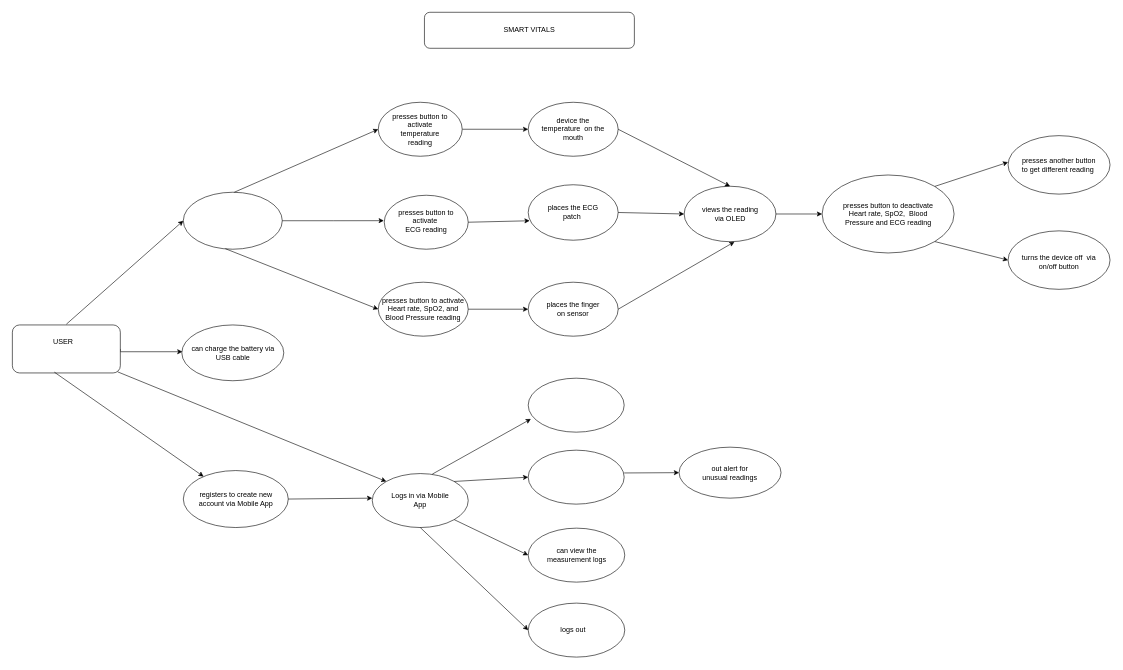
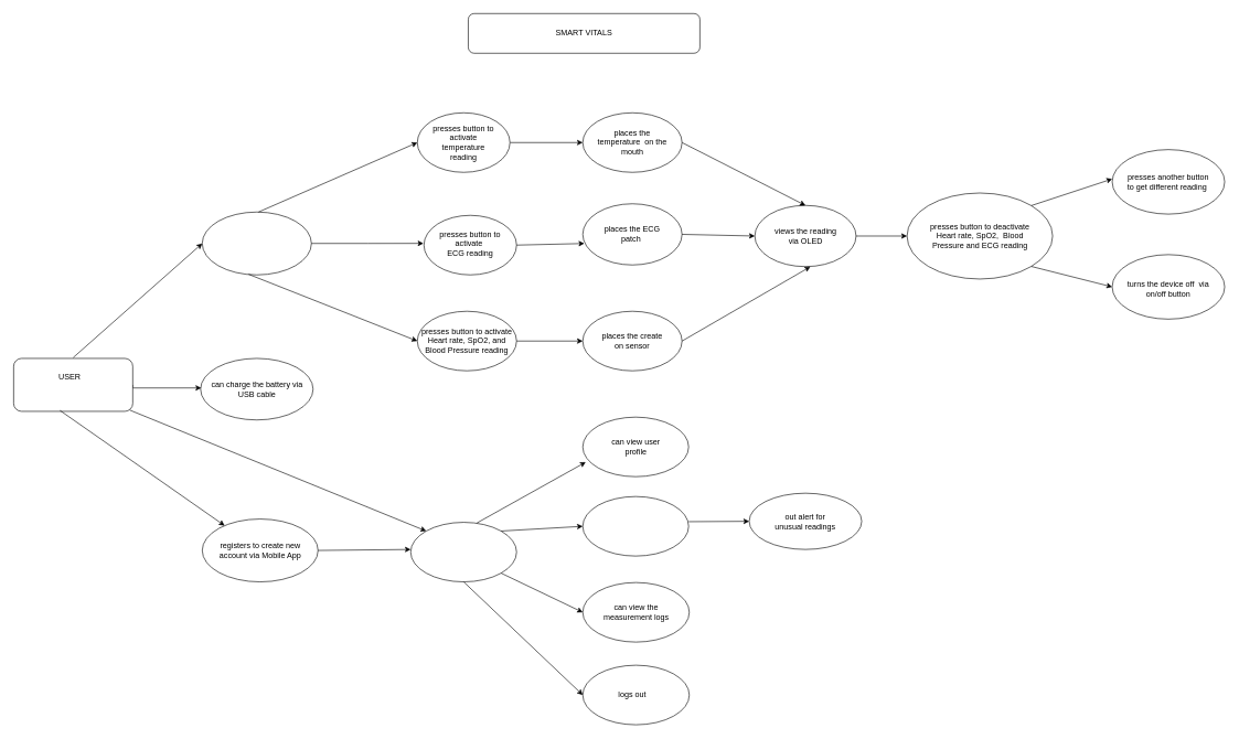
  <mxCell id="0" />
  <mxCell id="1" parent="0" />
  <mxCell id="2" value="" style="rounded=1;whiteSpace=wrap;html=1;" parent="1" vertex="1"><mxGeometry x="707" y="20" width="350" height="60" as="geometry" /></mxCell>
  <mxCell id="3" value="SMART VITALS" style="text;html=1;align=center;verticalAlign=middle;whiteSpace=wrap;rounded=0;" parent="1" vertex="1"><mxGeometry x="799" y="37.5" width="166" height="25" as="geometry" /></mxCell>
  <mxCell id="4" value="" style="ellipse;whiteSpace=wrap;html=1;" parent="1" vertex="1"><mxGeometry x="305" y="320" width="165" height="95" as="geometry" /></mxCell>
  <mxCell id="5" value="" style="ellipse;whiteSpace=wrap;html=1;" parent="1" vertex="1"><mxGeometry x="620" y="789" width="160" height="90" as="geometry" /></mxCell>
- <mxCell id="6" value="Logs in via Mobile App" style="text;html=1;align=center;verticalAlign=middle;whiteSpace=wrap;rounded=0;" parent="1" vertex="1"><mxGeometry x="650" y="819" width="100" height="30" as="geometry" /></mxCell>
  <mxCell id="7" value="" style="ellipse;whiteSpace=wrap;html=1;" parent="1" vertex="1"><mxGeometry x="305" y="784" width="175" height="95" as="geometry" /></mxCell>
  <mxCell id="8" value="registers to create new account via Mobile App" style="text;html=1;align=center;verticalAlign=middle;whiteSpace=wrap;rounded=0;" parent="1" vertex="1"><mxGeometry x="322.5" y="816.5" width="140" height="30" as="geometry" /></mxCell>
  <mxCell id="9" style="edgeStyle=orthogonalEdgeStyle;rounded=0;orthogonalLoop=1;jettySize=auto;html=1;exitX=1;exitY=0.5;exitDx=0;exitDy=0;entryX=0;entryY=0.5;entryDx=0;entryDy=0;" edge="1" parent="1" source="10" target="18"><mxGeometry relative="1" as="geometry" /></mxCell>
  <mxCell id="10" value="" style="ellipse;whiteSpace=wrap;html=1;" parent="1" vertex="1"><mxGeometry x="630" y="170" width="140" height="90" as="geometry" /></mxCell>
  <mxCell id="11" value="presses button to activate temperature reading" style="text;html=1;align=center;verticalAlign=middle;whiteSpace=wrap;rounded=0;" parent="1" vertex="1"><mxGeometry x="650" y="197.5" width="100" height="35" as="geometry" /></mxCell>
  <mxCell id="12" value="" style="ellipse;whiteSpace=wrap;html=1;" parent="1" vertex="1"><mxGeometry x="630" y="470" width="150" height="90" as="geometry" /></mxCell>
  <mxCell id="13" value="" style="ellipse;whiteSpace=wrap;html=1;" parent="1" vertex="1"><mxGeometry x="640" y="325" width="140" height="90" as="geometry" /></mxCell>
  <mxCell id="14" value="presses button to activate&amp;nbsp;&lt;div&gt;ECG reading&lt;/div&gt;" style="text;html=1;align=center;verticalAlign=middle;whiteSpace=wrap;rounded=0;" parent="1" vertex="1"><mxGeometry x="650" y="350" width="120" height="35" as="geometry" /></mxCell>
  <mxCell id="15" style="edgeStyle=orthogonalEdgeStyle;rounded=0;orthogonalLoop=1;jettySize=auto;html=1;exitX=1;exitY=0.5;exitDx=0;exitDy=0;entryX=0;entryY=0.5;entryDx=0;entryDy=0;" edge="1" parent="1" source="16" target="19"><mxGeometry relative="1" as="geometry" /></mxCell>
  <mxCell id="16" value="presses button to activate Heart rate, SpO2, and Blood Pressure reading" style="text;html=1;align=center;verticalAlign=middle;whiteSpace=wrap;rounded=0;" parent="1" vertex="1"><mxGeometry x="630" y="480" width="150" height="70" as="geometry" /></mxCell>
  <mxCell id="17" value="" style="ellipse;whiteSpace=wrap;html=1;" parent="1" vertex="1"><mxGeometry x="880" y="307.5" width="150" height="92.5" as="geometry" /></mxCell>
  <mxCell id="18" value="" style="ellipse;whiteSpace=wrap;html=1;" parent="1" vertex="1"><mxGeometry x="880" y="170" width="150" height="90" as="geometry" /></mxCell>
  <mxCell id="19" value="" style="ellipse;whiteSpace=wrap;html=1;" parent="1" vertex="1"><mxGeometry x="880" y="470" width="150" height="90" as="geometry" /></mxCell>
  <mxCell id="20" value="places the ECG patch&amp;nbsp;" style="text;html=1;align=center;verticalAlign=middle;whiteSpace=wrap;rounded=0;" parent="1" vertex="1"><mxGeometry x="905" y="337.5" width="100" height="30" as="geometry" /></mxCell>
- <mxCell id="21" value="device the temperature&amp;nbsp; on the mouth" style="text;html=1;align=center;verticalAlign=middle;whiteSpace=wrap;rounded=0;" parent="1" vertex="1"><mxGeometry x="893" y="200" width="124" height="30" as="geometry" /></mxCell>
- <mxCell id="22" value="places the finger on sensor" style="text;html=1;align=center;verticalAlign=middle;whiteSpace=wrap;rounded=0;" parent="1" vertex="1"><mxGeometry x="905" y="500" width="100" height="30" as="geometry" /></mxCell>
+ <mxCell id="21" value="places the temperature&amp;nbsp; on the mouth" style="text;html=1;align=center;verticalAlign=middle;whiteSpace=wrap;rounded=0;" parent="1" vertex="1"><mxGeometry x="893" y="200" width="124" height="30" as="geometry" /></mxCell>
+ <mxCell id="22" value="places the create on sensor" style="text;html=1;align=center;verticalAlign=middle;whiteSpace=wrap;rounded=0;" parent="1" vertex="1"><mxGeometry x="905" y="500" width="100" height="30" as="geometry" /></mxCell>
  <mxCell id="23" value="" style="ellipse;whiteSpace=wrap;html=1;" parent="1" vertex="1"><mxGeometry x="1140" y="310" width="153" height="92.5" as="geometry" /></mxCell>
  <mxCell id="24" value="views the reading via OLED" style="text;html=1;align=center;verticalAlign=middle;whiteSpace=wrap;rounded=0;" parent="1" vertex="1"><mxGeometry x="1162.5" y="337.5" width="108" height="37.5" as="geometry" /></mxCell>
  <mxCell id="25" value="" style="ellipse;whiteSpace=wrap;html=1;" parent="1" vertex="1"><mxGeometry x="880" y="630" width="160" height="90" as="geometry" /></mxCell>
+ <mxCell id="26" value="can view user profile" style="text;html=1;align=center;verticalAlign=middle;whiteSpace=wrap;rounded=0;" parent="1" vertex="1"><mxGeometry x="918" y="660" width="85" height="30" as="geometry" /></mxCell>
  <mxCell id="27" value="" style="ellipse;whiteSpace=wrap;html=1;" parent="1" vertex="1"><mxGeometry x="880" y="880" width="161" height="90" as="geometry" /></mxCell>
  <mxCell id="28" value="can view the measurement logs" style="text;html=1;align=center;verticalAlign=middle;whiteSpace=wrap;rounded=0;" parent="1" vertex="1"><mxGeometry x="900.5" y="910" width="120" height="30" as="geometry" /></mxCell>
  <mxCell id="29" value="" style="ellipse;whiteSpace=wrap;html=1;" parent="1" vertex="1"><mxGeometry x="880" y="1005" width="161" height="90" as="geometry" /></mxCell>
  <mxCell id="30" value="logs out" style="text;html=1;align=center;verticalAlign=middle;whiteSpace=wrap;rounded=0;" parent="1" vertex="1"><mxGeometry x="925" y="1035" width="60" height="30" as="geometry" /></mxCell>
  <mxCell id="31" value="" style="ellipse;whiteSpace=wrap;html=1;" parent="1" vertex="1"><mxGeometry x="1131.5" y="745" width="170" height="85" as="geometry" /></mxCell>
  <mxCell id="32" value="out alert for unusual readings" style="text;html=1;align=center;verticalAlign=middle;whiteSpace=wrap;rounded=0;" parent="1" vertex="1"><mxGeometry x="1164" y="772.5" width="105" height="30" as="geometry" /></mxCell>
  <mxCell id="33" value="" style="ellipse;whiteSpace=wrap;html=1;" parent="1" vertex="1"><mxGeometry x="1370" y="291.25" width="220" height="130" as="geometry" /></mxCell>
  <mxCell id="34" value="presses button to deactivate Heart rate, SpO2,&amp;nbsp; Blood Pressure and ECG reading" style="text;html=1;align=center;verticalAlign=middle;whiteSpace=wrap;rounded=0;" parent="1" vertex="1"><mxGeometry x="1397.5" y="330" width="165" height="52.5" as="geometry" /></mxCell>
  <mxCell id="35" value="" style="ellipse;whiteSpace=wrap;html=1;" parent="1" vertex="1"><mxGeometry x="1680" y="225.63" width="170" height="97.5" as="geometry" /></mxCell>
  <mxCell id="36" value="presses another button to get different reading&amp;nbsp;" style="text;html=1;align=center;verticalAlign=middle;whiteSpace=wrap;rounded=0;" parent="1" vertex="1"><mxGeometry x="1700" y="258.13" width="130" height="31.25" as="geometry" /></mxCell>
  <mxCell id="37" style="edgeStyle=orthogonalEdgeStyle;rounded=0;orthogonalLoop=1;jettySize=auto;html=1;exitX=1;exitY=0.5;exitDx=0;exitDy=0;entryX=0.006;entryY=0.48;entryDx=0;entryDy=0;entryPerimeter=0;" edge="1" parent="1" source="38" target="41"><mxGeometry relative="1" as="geometry"><Array as="points"><mxPoint x="200" y="586" /></Array></mxGeometry></mxCell>
  <mxCell id="38" value="" style="rounded=1;whiteSpace=wrap;html=1;" parent="1" vertex="1"><mxGeometry x="20" y="541.25" width="180" height="80" as="geometry" /></mxCell>
  <mxCell id="39" value="USER" style="text;html=1;align=center;verticalAlign=middle;whiteSpace=wrap;rounded=0;" parent="1" vertex="1"><mxGeometry x="75" y="554.5" width="60" height="30" as="geometry" /></mxCell>
  <mxCell id="40" value="" style="ellipse;whiteSpace=wrap;html=1;" parent="1" vertex="1"><mxGeometry x="880" y="750" width="160" height="90" as="geometry" /></mxCell>
  <mxCell id="41" value="" style="ellipse;whiteSpace=wrap;html=1;" vertex="1" parent="1"><mxGeometry x="302.5" y="541.25" width="170" height="93" as="geometry" /></mxCell>
  <mxCell id="42" value="can charge the battery via USB cable" style="text;html=1;align=center;verticalAlign=middle;whiteSpace=wrap;rounded=0;" vertex="1" parent="1"><mxGeometry x="312.5" y="573.25" width="150" height="30" as="geometry" /></mxCell>
  <mxCell id="43" value="" style="ellipse;whiteSpace=wrap;html=1;" vertex="1" parent="1"><mxGeometry x="1680" y="384.38" width="170" height="97.5" as="geometry" /></mxCell>
  <mxCell id="44" value="turns the device off&amp;nbsp; via on/off button" style="text;html=1;align=center;verticalAlign=middle;whiteSpace=wrap;rounded=0;" vertex="1" parent="1"><mxGeometry x="1700" y="423.13" width="130" height="25" as="geometry" /></mxCell>
  <mxCell id="45" style="edgeStyle=orthogonalEdgeStyle;rounded=0;orthogonalLoop=1;jettySize=auto;html=1;exitX=1;exitY=0.5;exitDx=0;exitDy=0;entryX=-0.005;entryY=0.471;entryDx=0;entryDy=0;entryPerimeter=0;" edge="1" parent="1" source="4" target="13"><mxGeometry relative="1" as="geometry" /></mxCell>
  <mxCell id="46" value="" style="endArrow=classic;html=1;rounded=0;exitX=1;exitY=0.5;exitDx=0;exitDy=0;entryX=0;entryY=0.5;entryDx=0;entryDy=0;" edge="1" parent="1" source="17" target="23"><mxGeometry width="50" height="50" relative="1" as="geometry"><mxPoint x="1130" y="660" as="sourcePoint" /><mxPoint x="1180" y="610" as="targetPoint" /></mxGeometry></mxCell>
  <mxCell id="47" value="" style="endArrow=classic;html=1;rounded=0;exitX=1;exitY=0.5;exitDx=0;exitDy=0;entryX=0.548;entryY=1.002;entryDx=0;entryDy=0;entryPerimeter=0;" edge="1" parent="1" source="19" target="23"><mxGeometry width="50" height="50" relative="1" as="geometry"><mxPoint x="1120" y="490" as="sourcePoint" /><mxPoint x="1170" y="440" as="targetPoint" /></mxGeometry></mxCell>
  <mxCell id="48" value="" style="endArrow=classic;html=1;rounded=0;exitX=1;exitY=0.5;exitDx=0;exitDy=0;entryX=0.5;entryY=0;entryDx=0;entryDy=0;" edge="1" parent="1" source="18" target="23"><mxGeometry width="50" height="50" relative="1" as="geometry"><mxPoint x="1080" y="270" as="sourcePoint" /><mxPoint x="1130" y="220" as="targetPoint" /></mxGeometry></mxCell>
  <mxCell id="49" value="" style="endArrow=classic;html=1;rounded=0;entryX=0.016;entryY=0.649;entryDx=0;entryDy=0;entryPerimeter=0;" edge="1" parent="1" target="17"><mxGeometry width="50" height="50" relative="1" as="geometry"><mxPoint x="780" y="370" as="sourcePoint" /><mxPoint x="860" y="350" as="targetPoint" /></mxGeometry></mxCell>
  <mxCell id="50" value="" style="endArrow=classic;html=1;rounded=0;exitX=1;exitY=0.5;exitDx=0;exitDy=0;entryX=0;entryY=0.5;entryDx=0;entryDy=0;" edge="1" parent="1" source="23" target="33"><mxGeometry width="50" height="50" relative="1" as="geometry"><mxPoint x="1320" y="400" as="sourcePoint" /><mxPoint x="1370" y="350" as="targetPoint" /></mxGeometry></mxCell>
  <mxCell id="51" value="" style="endArrow=classic;html=1;rounded=0;exitX=1;exitY=0;exitDx=0;exitDy=0;" edge="1" parent="1" source="33"><mxGeometry width="50" height="50" relative="1" as="geometry"><mxPoint x="1630" y="320" as="sourcePoint" /><mxPoint x="1680" y="270" as="targetPoint" /></mxGeometry></mxCell>
  <mxCell id="52" value="" style="endArrow=classic;html=1;rounded=0;exitX=1;exitY=1;exitDx=0;exitDy=0;entryX=0;entryY=0.5;entryDx=0;entryDy=0;" edge="1" parent="1" source="33" target="43"><mxGeometry width="50" height="50" relative="1" as="geometry"><mxPoint x="1630" y="460" as="sourcePoint" /><mxPoint x="1680" y="410" as="targetPoint" /></mxGeometry></mxCell>
  <mxCell id="53" value="" style="endArrow=classic;html=1;rounded=0;entryX=0;entryY=0.5;entryDx=0;entryDy=0;" edge="1" parent="1" target="10"><mxGeometry width="50" height="50" relative="1" as="geometry"><mxPoint x="390" y="320" as="sourcePoint" /><mxPoint x="440" y="270" as="targetPoint" /></mxGeometry></mxCell>
  <mxCell id="54" value="" style="endArrow=classic;html=1;rounded=0;entryX=0;entryY=0.5;entryDx=0;entryDy=0;exitX=0.425;exitY=0.991;exitDx=0;exitDy=0;exitPerimeter=0;" edge="1" parent="1" source="4" target="16"><mxGeometry width="50" height="50" relative="1" as="geometry"><mxPoint x="390" y="560" as="sourcePoint" /><mxPoint x="630" y="455" as="targetPoint" /></mxGeometry></mxCell>
  <mxCell id="55" value="" style="endArrow=classic;html=1;rounded=0;entryX=0;entryY=0.5;entryDx=0;entryDy=0;" edge="1" parent="1"><mxGeometry width="50" height="50" relative="1" as="geometry"><mxPoint x="110" y="540" as="sourcePoint" /><mxPoint x="305" y="367.5" as="targetPoint" /></mxGeometry></mxCell>
  <mxCell id="56" value="" style="endArrow=classic;html=1;rounded=0;exitX=0.389;exitY=0.984;exitDx=0;exitDy=0;exitPerimeter=0;" edge="1" parent="1" source="38" target="7"><mxGeometry width="50" height="50" relative="1" as="geometry"><mxPoint x="0" y="830" as="sourcePoint" /><mxPoint x="240" y="725" as="targetPoint" /></mxGeometry></mxCell>
  <mxCell id="57" value="" style="endArrow=classic;html=1;rounded=0;exitX=1;exitY=0.5;exitDx=0;exitDy=0;" edge="1" parent="1" source="7"><mxGeometry width="50" height="50" relative="1" as="geometry"><mxPoint x="570" y="880" as="sourcePoint" /><mxPoint x="620" y="830" as="targetPoint" /></mxGeometry></mxCell>
  <mxCell id="58" value="" style="endArrow=classic;html=1;rounded=0;exitX=0.975;exitY=0.977;exitDx=0;exitDy=0;entryX=0;entryY=0;entryDx=0;entryDy=0;exitPerimeter=0;" edge="1" parent="1" source="38" target="5"><mxGeometry width="50" height="50" relative="1" as="geometry"><mxPoint x="470" y="760" as="sourcePoint" /><mxPoint x="520" y="710" as="targetPoint" /></mxGeometry></mxCell>
  <mxCell id="59" value="" style="endArrow=classic;html=1;rounded=0;entryX=0.028;entryY=0.756;entryDx=0;entryDy=0;entryPerimeter=0;" edge="1" parent="1" target="25"><mxGeometry width="50" height="50" relative="1" as="geometry"><mxPoint x="720" y="790" as="sourcePoint" /><mxPoint x="770" y="740" as="targetPoint" /></mxGeometry></mxCell>
  <mxCell id="60" value="" style="endArrow=classic;html=1;rounded=0;entryX=0;entryY=0.5;entryDx=0;entryDy=0;exitX=1;exitY=0;exitDx=0;exitDy=0;" edge="1" parent="1" source="5" target="40"><mxGeometry width="50" height="50" relative="1" as="geometry"><mxPoint x="780" y="830" as="sourcePoint" /><mxPoint x="830" y="780" as="targetPoint" /></mxGeometry></mxCell>
  <mxCell id="61" value="" style="endArrow=classic;html=1;rounded=0;entryX=0;entryY=0.5;entryDx=0;entryDy=0;exitX=1;exitY=1;exitDx=0;exitDy=0;" edge="1" parent="1" source="5" target="27"><mxGeometry width="50" height="50" relative="1" as="geometry"><mxPoint x="790" y="940" as="sourcePoint" /><mxPoint x="840" y="890" as="targetPoint" /></mxGeometry></mxCell>
  <mxCell id="62" value="" style="endArrow=classic;html=1;rounded=0;entryX=0;entryY=0.5;entryDx=0;entryDy=0;exitX=0.5;exitY=1;exitDx=0;exitDy=0;" edge="1" parent="1" source="5" target="29"><mxGeometry width="50" height="50" relative="1" as="geometry"><mxPoint x="700" y="990" as="sourcePoint" /><mxPoint x="750" y="940" as="targetPoint" /></mxGeometry></mxCell>
  <mxCell id="63" value="" style="endArrow=classic;html=1;rounded=0;entryX=0;entryY=0.5;entryDx=0;entryDy=0;" edge="1" parent="1" target="31"><mxGeometry width="50" height="50" relative="1" as="geometry"><mxPoint x="1040" y="788" as="sourcePoint" /><mxPoint x="1090" y="750" as="targetPoint" /></mxGeometry></mxCell>
